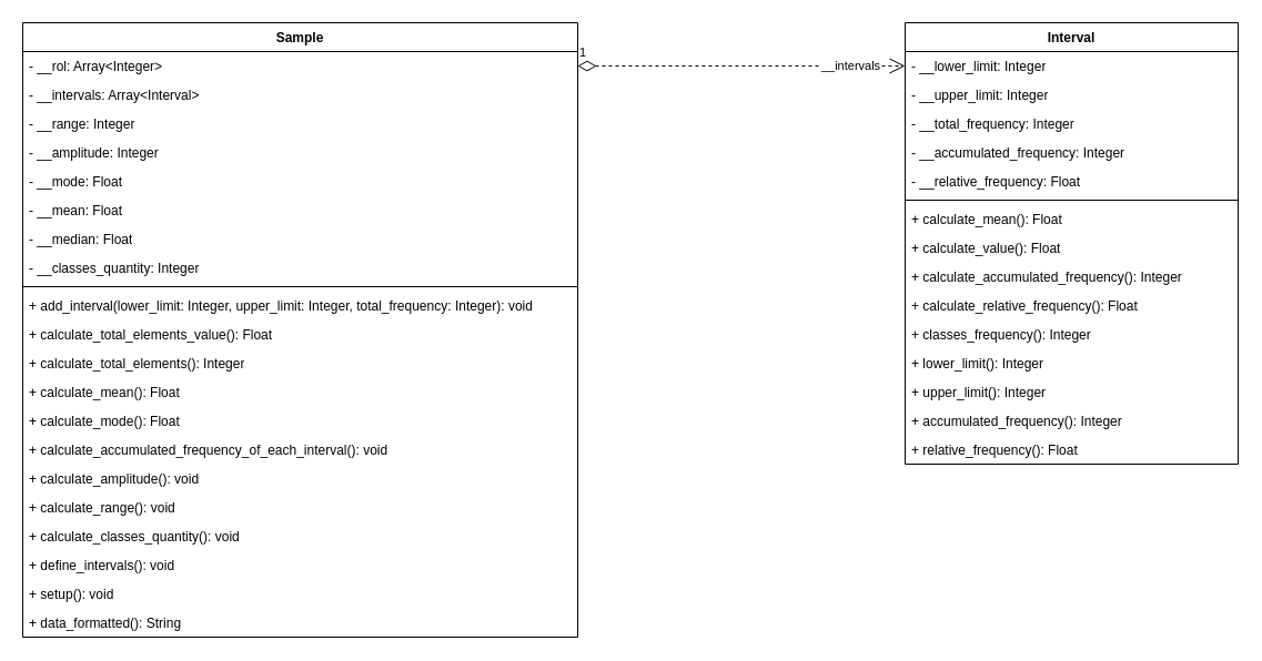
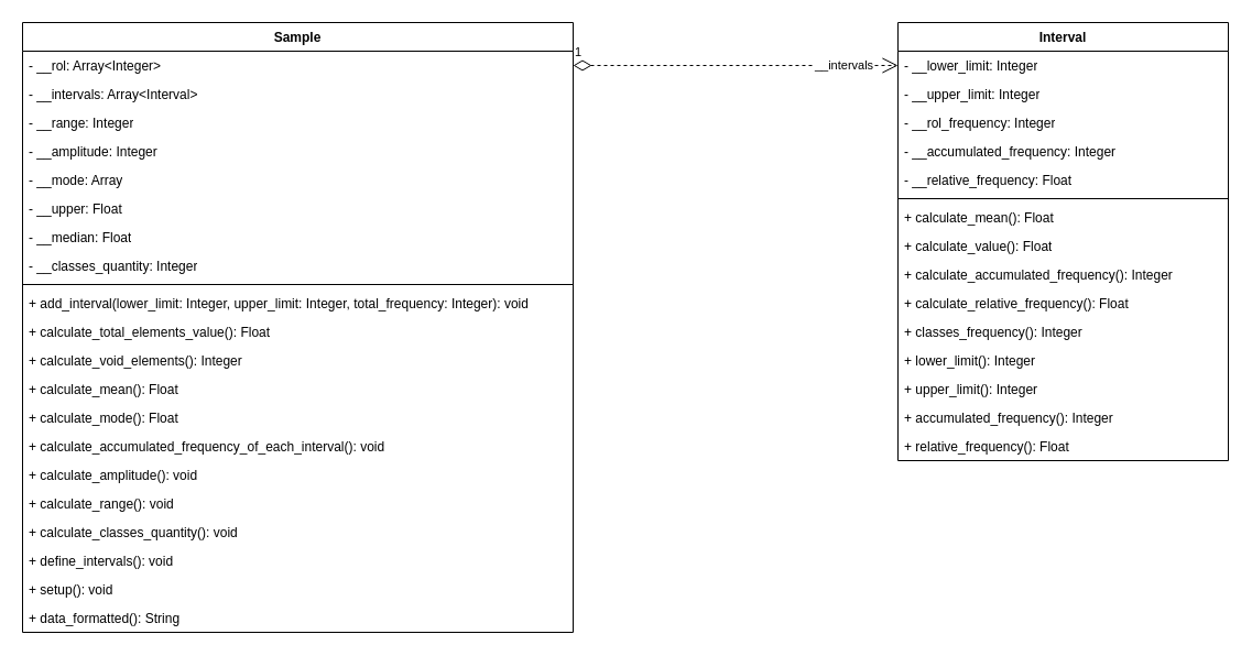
  <mxCell id="0" />
  <mxCell id="1" parent="0" />
  <mxCell id="2" value="Interval" style="swimlane;fontStyle=1;align=center;verticalAlign=top;childLayout=stackLayout;horizontal=1;startSize=26;horizontalStack=0;resizeParent=1;resizeParentMax=0;resizeLast=0;collapsible=1;marginBottom=0;whiteSpace=wrap;html=1;" vertex="1" parent="1"><mxGeometry x="815" y="20" width="300" height="398" as="geometry" /></mxCell>
  <mxCell id="3" value="- __lower_limit: Integer" style="text;strokeColor=none;fillColor=none;align=left;verticalAlign=top;spacingLeft=4;spacingRight=4;overflow=hidden;rotatable=0;points=[[0,0.5],[1,0.5]];portConstraint=eastwest;whiteSpace=wrap;html=1;" vertex="1" parent="2"><mxGeometry y="26" width="300" height="26" as="geometry" /></mxCell>
  <mxCell id="4" value="- __upper_limit: Integer" style="text;strokeColor=none;fillColor=none;align=left;verticalAlign=top;spacingLeft=4;spacingRight=4;overflow=hidden;rotatable=0;points=[[0,0.5],[1,0.5]];portConstraint=eastwest;whiteSpace=wrap;html=1;" vertex="1" parent="2"><mxGeometry y="52" width="300" height="26" as="geometry" /></mxCell>
- <mxCell id="5" value="- __total_frequency: Integer" style="text;strokeColor=none;fillColor=none;align=left;verticalAlign=top;spacingLeft=4;spacingRight=4;overflow=hidden;rotatable=0;points=[[0,0.5],[1,0.5]];portConstraint=eastwest;whiteSpace=wrap;html=1;" vertex="1" parent="2"><mxGeometry y="78" width="300" height="26" as="geometry" /></mxCell>
+ <mxCell id="5" value="- __rol_frequency: Integer" style="text;strokeColor=none;fillColor=none;align=left;verticalAlign=top;spacingLeft=4;spacingRight=4;overflow=hidden;rotatable=0;points=[[0,0.5],[1,0.5]];portConstraint=eastwest;whiteSpace=wrap;html=1;" vertex="1" parent="2"><mxGeometry y="78" width="300" height="26" as="geometry" /></mxCell>
  <mxCell id="6" value="- __accumulated_frequency: Integer" style="text;strokeColor=none;fillColor=none;align=left;verticalAlign=top;spacingLeft=4;spacingRight=4;overflow=hidden;rotatable=0;points=[[0,0.5],[1,0.5]];portConstraint=eastwest;whiteSpace=wrap;html=1;" vertex="1" parent="2"><mxGeometry y="104" width="300" height="26" as="geometry" /></mxCell>
  <mxCell id="7" value="- __relative_frequency: Float" style="text;strokeColor=none;fillColor=none;align=left;verticalAlign=top;spacingLeft=4;spacingRight=4;overflow=hidden;rotatable=0;points=[[0,0.5],[1,0.5]];portConstraint=eastwest;whiteSpace=wrap;html=1;" vertex="1" parent="2"><mxGeometry y="130" width="300" height="26" as="geometry" /></mxCell>
  <mxCell id="8" value="" style="line;strokeWidth=1;fillColor=none;align=left;verticalAlign=middle;spacingTop=-1;spacingLeft=3;spacingRight=3;rotatable=0;labelPosition=right;points=[];portConstraint=eastwest;strokeColor=inherit;" vertex="1" parent="2"><mxGeometry y="156" width="300" height="8" as="geometry" /></mxCell>
  <mxCell id="9" value="+ calculate_mean(): Float" style="text;strokeColor=none;fillColor=none;align=left;verticalAlign=top;spacingLeft=4;spacingRight=4;overflow=hidden;rotatable=0;points=[[0,0.5],[1,0.5]];portConstraint=eastwest;whiteSpace=wrap;html=1;" vertex="1" parent="2"><mxGeometry y="164" width="300" height="26" as="geometry" /></mxCell>
  <mxCell id="10" value="+ calculate_value(): Float" style="text;strokeColor=none;fillColor=none;align=left;verticalAlign=top;spacingLeft=4;spacingRight=4;overflow=hidden;rotatable=0;points=[[0,0.5],[1,0.5]];portConstraint=eastwest;whiteSpace=wrap;html=1;" vertex="1" parent="2"><mxGeometry y="190" width="300" height="26" as="geometry" /></mxCell>
  <mxCell id="11" value="+ calculate_accumulated_frequency(): Integer" style="text;strokeColor=none;fillColor=none;align=left;verticalAlign=top;spacingLeft=4;spacingRight=4;overflow=hidden;rotatable=0;points=[[0,0.5],[1,0.5]];portConstraint=eastwest;whiteSpace=wrap;html=1;" vertex="1" parent="2"><mxGeometry y="216" width="300" height="26" as="geometry" /></mxCell>
  <mxCell id="12" value="+ calculate_relative_frequency(): Float" style="text;strokeColor=none;fillColor=none;align=left;verticalAlign=top;spacingLeft=4;spacingRight=4;overflow=hidden;rotatable=0;points=[[0,0.5],[1,0.5]];portConstraint=eastwest;whiteSpace=wrap;html=1;" vertex="1" parent="2"><mxGeometry y="242" width="300" height="26" as="geometry" /></mxCell>
  <mxCell id="13" value="+ classes_frequency(): Integer" style="text;strokeColor=none;fillColor=none;align=left;verticalAlign=top;spacingLeft=4;spacingRight=4;overflow=hidden;rotatable=0;points=[[0,0.5],[1,0.5]];portConstraint=eastwest;whiteSpace=wrap;html=1;" vertex="1" parent="2"><mxGeometry y="268" width="300" height="26" as="geometry" /></mxCell>
  <mxCell id="14" value="+ lower_limit(): Integer" style="text;strokeColor=none;fillColor=none;align=left;verticalAlign=top;spacingLeft=4;spacingRight=4;overflow=hidden;rotatable=0;points=[[0,0.5],[1,0.5]];portConstraint=eastwest;whiteSpace=wrap;html=1;" vertex="1" parent="2"><mxGeometry y="294" width="300" height="26" as="geometry" /></mxCell>
  <mxCell id="15" value="+ upper_limit(): Integer" style="text;strokeColor=none;fillColor=none;align=left;verticalAlign=top;spacingLeft=4;spacingRight=4;overflow=hidden;rotatable=0;points=[[0,0.5],[1,0.5]];portConstraint=eastwest;whiteSpace=wrap;html=1;" vertex="1" parent="2"><mxGeometry y="320" width="300" height="26" as="geometry" /></mxCell>
  <mxCell id="16" value="+ accumulated_frequency(): Integer" style="text;strokeColor=none;fillColor=none;align=left;verticalAlign=top;spacingLeft=4;spacingRight=4;overflow=hidden;rotatable=0;points=[[0,0.5],[1,0.5]];portConstraint=eastwest;whiteSpace=wrap;html=1;" vertex="1" parent="2"><mxGeometry y="346" width="300" height="26" as="geometry" /></mxCell>
  <mxCell id="17" value="+ relative_frequency(): Float" style="text;strokeColor=none;fillColor=none;align=left;verticalAlign=top;spacingLeft=4;spacingRight=4;overflow=hidden;rotatable=0;points=[[0,0.5],[1,0.5]];portConstraint=eastwest;whiteSpace=wrap;html=1;" vertex="1" parent="2"><mxGeometry y="372" width="300" height="26" as="geometry" /></mxCell>
  <mxCell id="18" value="Sample" style="swimlane;fontStyle=1;align=center;verticalAlign=top;childLayout=stackLayout;horizontal=1;startSize=26;horizontalStack=0;resizeParent=1;resizeParentMax=0;resizeLast=0;collapsible=1;marginBottom=0;whiteSpace=wrap;html=1;" vertex="1" parent="1"><mxGeometry x="20" y="20" width="500" height="554" as="geometry" /></mxCell>
  <mxCell id="19" value="- __rol: Array&amp;lt;Integer&amp;gt;" style="text;strokeColor=none;fillColor=none;align=left;verticalAlign=top;spacingLeft=4;spacingRight=4;overflow=hidden;rotatable=0;points=[[0,0.5],[1,0.5]];portConstraint=eastwest;whiteSpace=wrap;html=1;" vertex="1" parent="18"><mxGeometry y="26" width="500" height="26" as="geometry" /></mxCell>
  <mxCell id="20" value="- __intervals: Array&amp;lt;Interval&amp;gt;" style="text;strokeColor=none;fillColor=none;align=left;verticalAlign=top;spacingLeft=4;spacingRight=4;overflow=hidden;rotatable=0;points=[[0,0.5],[1,0.5]];portConstraint=eastwest;whiteSpace=wrap;html=1;" vertex="1" parent="18"><mxGeometry y="52" width="500" height="26" as="geometry" /></mxCell>
  <mxCell id="21" value="- __range: Integer" style="text;strokeColor=none;fillColor=none;align=left;verticalAlign=top;spacingLeft=4;spacingRight=4;overflow=hidden;rotatable=0;points=[[0,0.5],[1,0.5]];portConstraint=eastwest;whiteSpace=wrap;html=1;" vertex="1" parent="18"><mxGeometry y="78" width="500" height="26" as="geometry" /></mxCell>
  <mxCell id="22" value="- __amplitude: Integer" style="text;strokeColor=none;fillColor=none;align=left;verticalAlign=top;spacingLeft=4;spacingRight=4;overflow=hidden;rotatable=0;points=[[0,0.5],[1,0.5]];portConstraint=eastwest;whiteSpace=wrap;html=1;" vertex="1" parent="18"><mxGeometry y="104" width="500" height="26" as="geometry" /></mxCell>
- <mxCell id="23" value="- __mode: Float" style="text;strokeColor=none;fillColor=none;align=left;verticalAlign=top;spacingLeft=4;spacingRight=4;overflow=hidden;rotatable=0;points=[[0,0.5],[1,0.5]];portConstraint=eastwest;whiteSpace=wrap;html=1;" vertex="1" parent="18"><mxGeometry y="130" width="500" height="26" as="geometry" /></mxCell>
- <mxCell id="24" value="- __mean: Float" style="text;strokeColor=none;fillColor=none;align=left;verticalAlign=top;spacingLeft=4;spacingRight=4;overflow=hidden;rotatable=0;points=[[0,0.5],[1,0.5]];portConstraint=eastwest;whiteSpace=wrap;html=1;" vertex="1" parent="18"><mxGeometry y="156" width="500" height="26" as="geometry" /></mxCell>
+ <mxCell id="23" value="- __mode: Array" style="text;strokeColor=none;fillColor=none;align=left;verticalAlign=top;spacingLeft=4;spacingRight=4;overflow=hidden;rotatable=0;points=[[0,0.5],[1,0.5]];portConstraint=eastwest;whiteSpace=wrap;html=1;" vertex="1" parent="18"><mxGeometry y="130" width="500" height="26" as="geometry" /></mxCell>
+ <mxCell id="24" value="- __upper: Float" style="text;strokeColor=none;fillColor=none;align=left;verticalAlign=top;spacingLeft=4;spacingRight=4;overflow=hidden;rotatable=0;points=[[0,0.5],[1,0.5]];portConstraint=eastwest;whiteSpace=wrap;html=1;" vertex="1" parent="18"><mxGeometry y="156" width="500" height="26" as="geometry" /></mxCell>
  <mxCell id="25" value="- __median: Float" style="text;strokeColor=none;fillColor=none;align=left;verticalAlign=top;spacingLeft=4;spacingRight=4;overflow=hidden;rotatable=0;points=[[0,0.5],[1,0.5]];portConstraint=eastwest;whiteSpace=wrap;html=1;" vertex="1" parent="18"><mxGeometry y="182" width="500" height="26" as="geometry" /></mxCell>
  <mxCell id="26" value="- __classes_quantity: Integer" style="text;strokeColor=none;fillColor=none;align=left;verticalAlign=top;spacingLeft=4;spacingRight=4;overflow=hidden;rotatable=0;points=[[0,0.5],[1,0.5]];portConstraint=eastwest;whiteSpace=wrap;html=1;" vertex="1" parent="18"><mxGeometry y="208" width="500" height="26" as="geometry" /></mxCell>
  <mxCell id="27" value="" style="line;strokeWidth=1;fillColor=none;align=left;verticalAlign=middle;spacingTop=-1;spacingLeft=3;spacingRight=3;rotatable=0;labelPosition=right;points=[];portConstraint=eastwest;strokeColor=inherit;" vertex="1" parent="18"><mxGeometry y="234" width="500" height="8" as="geometry" /></mxCell>
  <mxCell id="28" value="+ add_interval(lower_limit: Integer, upper_limit: Integer, total_frequency: Integer): void" style="text;strokeColor=none;fillColor=none;align=left;verticalAlign=top;spacingLeft=4;spacingRight=4;overflow=hidden;rotatable=0;points=[[0,0.5],[1,0.5]];portConstraint=eastwest;whiteSpace=wrap;html=1;" vertex="1" parent="18"><mxGeometry y="242" width="500" height="26" as="geometry" /></mxCell>
  <mxCell id="29" value="+ calculate_total_elements_value(): Float" style="text;strokeColor=none;fillColor=none;align=left;verticalAlign=top;spacingLeft=4;spacingRight=4;overflow=hidden;rotatable=0;points=[[0,0.5],[1,0.5]];portConstraint=eastwest;whiteSpace=wrap;html=1;" vertex="1" parent="18"><mxGeometry y="268" width="500" height="26" as="geometry" /></mxCell>
- <mxCell id="30" value="+ calculate_total_elements(): Integer" style="text;strokeColor=none;fillColor=none;align=left;verticalAlign=top;spacingLeft=4;spacingRight=4;overflow=hidden;rotatable=0;points=[[0,0.5],[1,0.5]];portConstraint=eastwest;whiteSpace=wrap;html=1;" vertex="1" parent="18"><mxGeometry y="294" width="500" height="26" as="geometry" /></mxCell>
+ <mxCell id="30" value="+ calculate_void_elements(): Integer" style="text;strokeColor=none;fillColor=none;align=left;verticalAlign=top;spacingLeft=4;spacingRight=4;overflow=hidden;rotatable=0;points=[[0,0.5],[1,0.5]];portConstraint=eastwest;whiteSpace=wrap;html=1;" vertex="1" parent="18"><mxGeometry y="294" width="500" height="26" as="geometry" /></mxCell>
  <mxCell id="31" value="+ calculate_mean(): Float" style="text;strokeColor=none;fillColor=none;align=left;verticalAlign=top;spacingLeft=4;spacingRight=4;overflow=hidden;rotatable=0;points=[[0,0.5],[1,0.5]];portConstraint=eastwest;whiteSpace=wrap;html=1;" vertex="1" parent="18"><mxGeometry y="320" width="500" height="26" as="geometry" /></mxCell>
  <mxCell id="32" value="+ calculate_mode(): Float" style="text;strokeColor=none;fillColor=none;align=left;verticalAlign=top;spacingLeft=4;spacingRight=4;overflow=hidden;rotatable=0;points=[[0,0.5],[1,0.5]];portConstraint=eastwest;whiteSpace=wrap;html=1;" vertex="1" parent="18"><mxGeometry y="346" width="500" height="26" as="geometry" /></mxCell>
  <mxCell id="33" value="+ calculate_accumulated_frequency_of_each_interval(): void" style="text;strokeColor=none;fillColor=none;align=left;verticalAlign=top;spacingLeft=4;spacingRight=4;overflow=hidden;rotatable=0;points=[[0,0.5],[1,0.5]];portConstraint=eastwest;whiteSpace=wrap;html=1;" vertex="1" parent="18"><mxGeometry y="372" width="500" height="26" as="geometry" /></mxCell>
  <mxCell id="34" value="+ calculate_amplitude(): void" style="text;strokeColor=none;fillColor=none;align=left;verticalAlign=top;spacingLeft=4;spacingRight=4;overflow=hidden;rotatable=0;points=[[0,0.5],[1,0.5]];portConstraint=eastwest;whiteSpace=wrap;html=1;" vertex="1" parent="18"><mxGeometry y="398" width="500" height="26" as="geometry" /></mxCell>
  <mxCell id="35" value="+ calculate_range(): void" style="text;strokeColor=none;fillColor=none;align=left;verticalAlign=top;spacingLeft=4;spacingRight=4;overflow=hidden;rotatable=0;points=[[0,0.5],[1,0.5]];portConstraint=eastwest;whiteSpace=wrap;html=1;" vertex="1" parent="18"><mxGeometry y="424" width="500" height="26" as="geometry" /></mxCell>
  <mxCell id="36" value="+ calculate_classes_quantity(): void" style="text;strokeColor=none;fillColor=none;align=left;verticalAlign=top;spacingLeft=4;spacingRight=4;overflow=hidden;rotatable=0;points=[[0,0.5],[1,0.5]];portConstraint=eastwest;whiteSpace=wrap;html=1;" vertex="1" parent="18"><mxGeometry y="450" width="500" height="26" as="geometry" /></mxCell>
  <mxCell id="37" value="+ define_intervals(): void" style="text;strokeColor=none;fillColor=none;align=left;verticalAlign=top;spacingLeft=4;spacingRight=4;overflow=hidden;rotatable=0;points=[[0,0.5],[1,0.5]];portConstraint=eastwest;whiteSpace=wrap;html=1;" vertex="1" parent="18"><mxGeometry y="476" width="500" height="26" as="geometry" /></mxCell>
  <mxCell id="38" value="+ setup(): void" style="text;strokeColor=none;fillColor=none;align=left;verticalAlign=top;spacingLeft=4;spacingRight=4;overflow=hidden;rotatable=0;points=[[0,0.5],[1,0.5]];portConstraint=eastwest;whiteSpace=wrap;html=1;" vertex="1" parent="18"><mxGeometry y="502" width="500" height="26" as="geometry" /></mxCell>
  <mxCell id="39" value="+ data_formatted(): String" style="text;strokeColor=none;fillColor=none;align=left;verticalAlign=top;spacingLeft=4;spacingRight=4;overflow=hidden;rotatable=0;points=[[0,0.5],[1,0.5]];portConstraint=eastwest;whiteSpace=wrap;html=1;" vertex="1" parent="18"><mxGeometry y="528" width="500" height="26" as="geometry" /></mxCell>
  <mxCell id="40" value="1" style="endArrow=open;html=1;endSize=12;startArrow=diamondThin;startSize=14;startFill=0;edgeStyle=orthogonalEdgeStyle;align=left;verticalAlign=bottom;rounded=0;exitX=1;exitY=0.5;exitDx=0;exitDy=0;entryX=0;entryY=0.5;entryDx=0;entryDy=0;dashed=1;" edge="1" parent="1" source="19" target="3"><mxGeometry x="-1" y="3" relative="1" as="geometry"><mxPoint x="581" y="191" as="sourcePoint" /><mxPoint x="741" y="191" as="targetPoint" /></mxGeometry></mxCell>
  <mxCell id="41" value="__intervals" style="edgeLabel;html=1;align=center;verticalAlign=middle;resizable=0;points=[];" vertex="1" connectable="0" parent="40"><mxGeometry x="0.798" y="1" relative="1" as="geometry"><mxPoint x="-20" as="offset" /></mxGeometry></mxCell>
